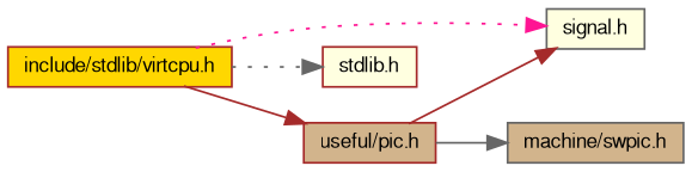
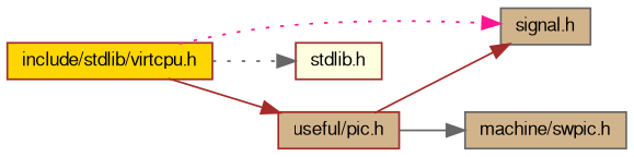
  digraph {
    rankdir=LR
    node [color=brown fillcolor=lightyellow fontname=FreeSans fontsize=10 shape=record style=filled]
    edge [color=gray40 fontname=FreeSans fontsize=10 labelfontname=FreeSans labelfontsize=10 style=solid]
    n1 [fillcolor=gold fontcolor=black height=0.2 label="include/stdlib/virtcpu.h" width=0.4]
-   n2 [color=gray40 height=0.2 label="signal.h" width=0.4]
+   n2 [color=gray40 fillcolor=tan height=0.2 label="signal.h" width=0.4]
    n3 [height=0.2 label="stdlib.h" width=0.4]
    n4 [fillcolor=tan height=0.2 label="useful/pic.h" width=0.4]
    n5 [color=gray40 fillcolor=tan height=0.2 label="machine/swpic.h" width=0.4]
    n1 -> n2 [color=deeppink style=dotted]
    n1 -> n3 [style=dotted]
    n1 -> n4 [color=brown]
    n4 -> n2 [color=brown]
    n4 -> n5
  }
